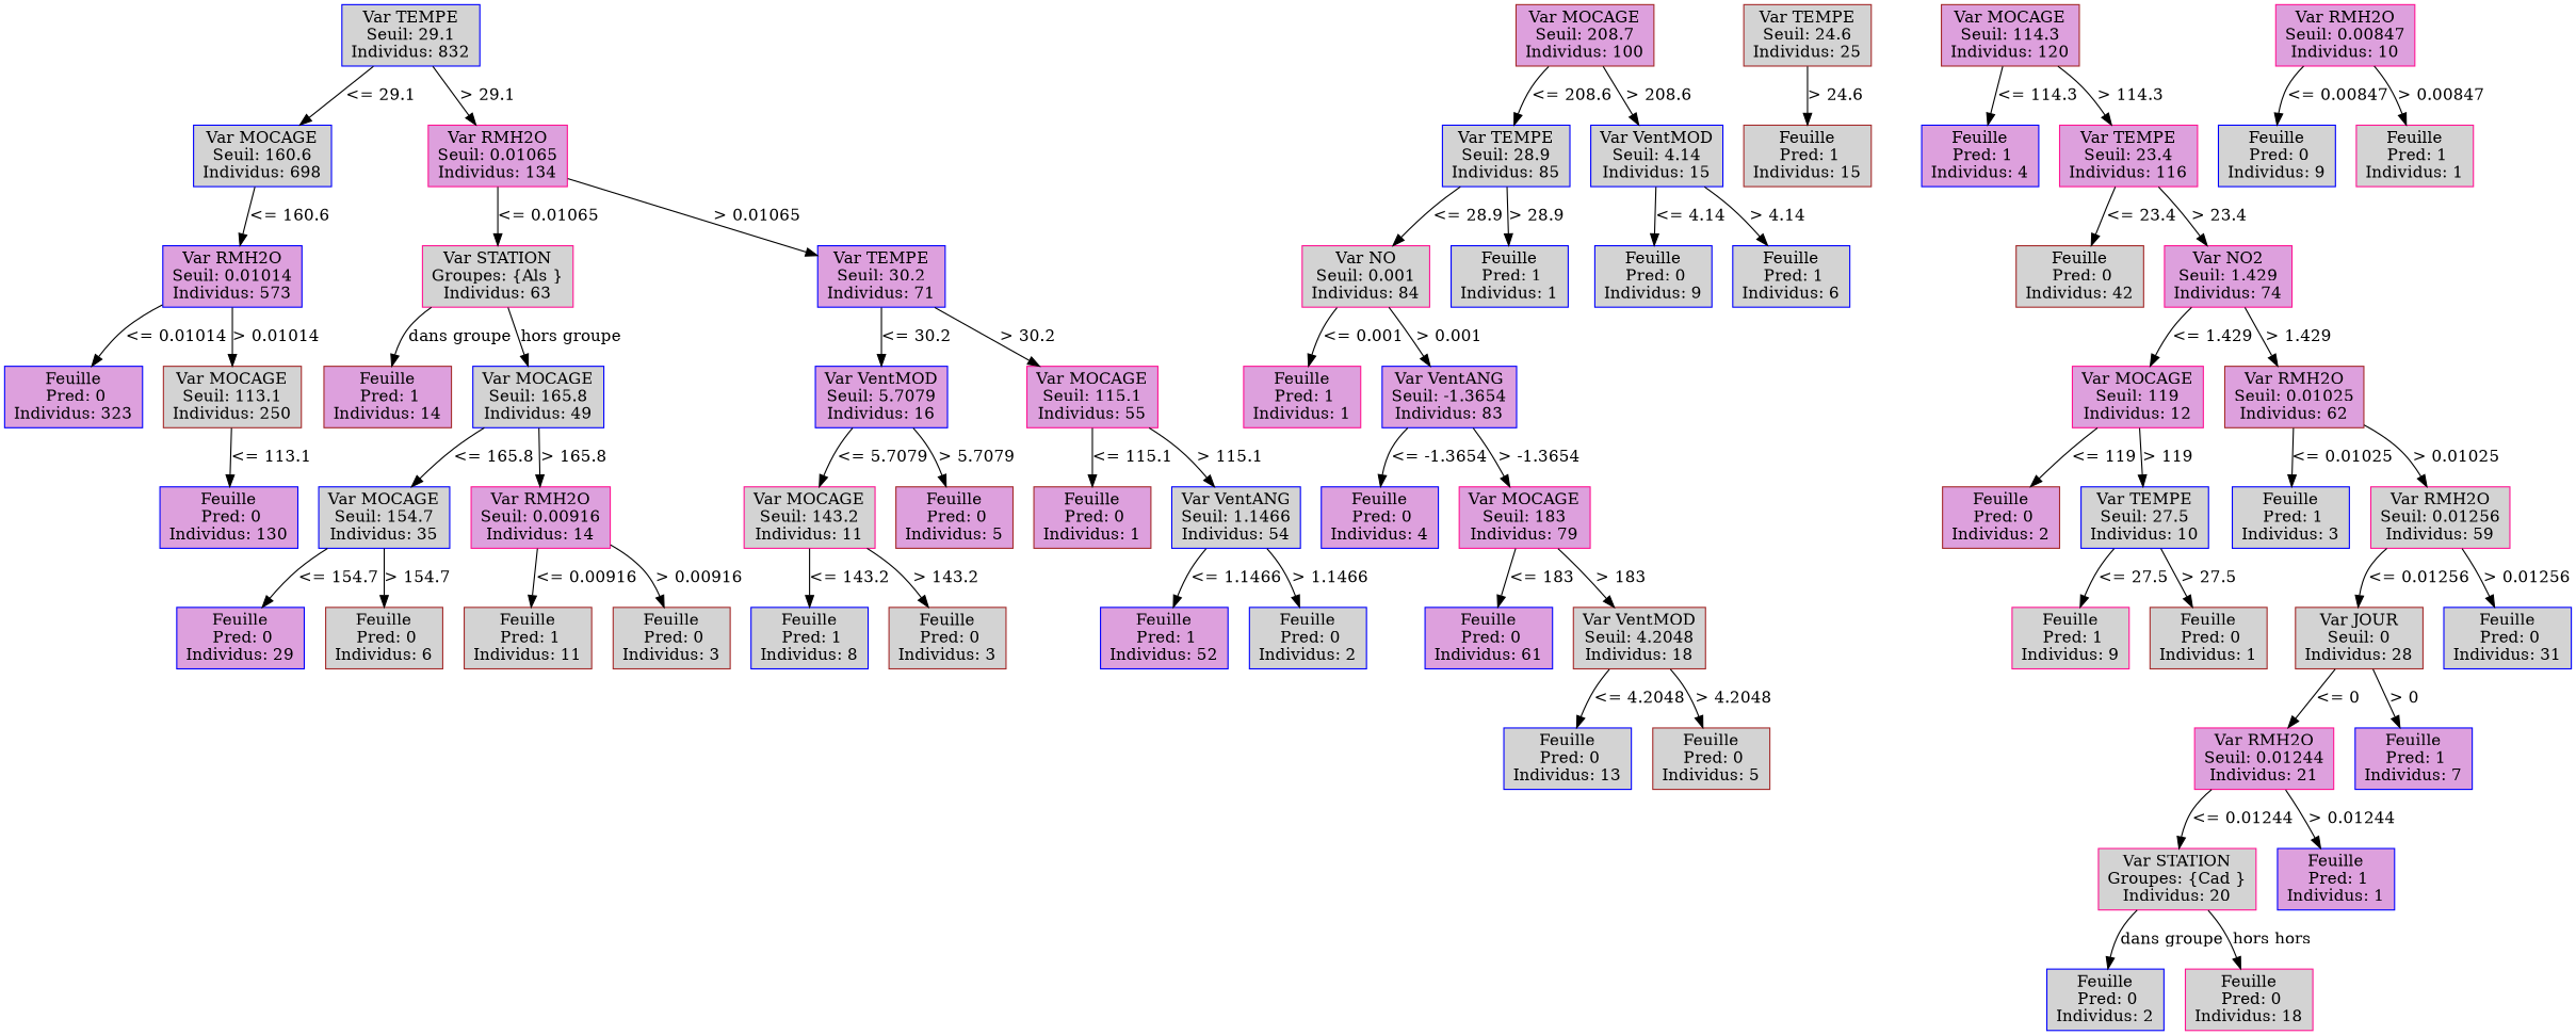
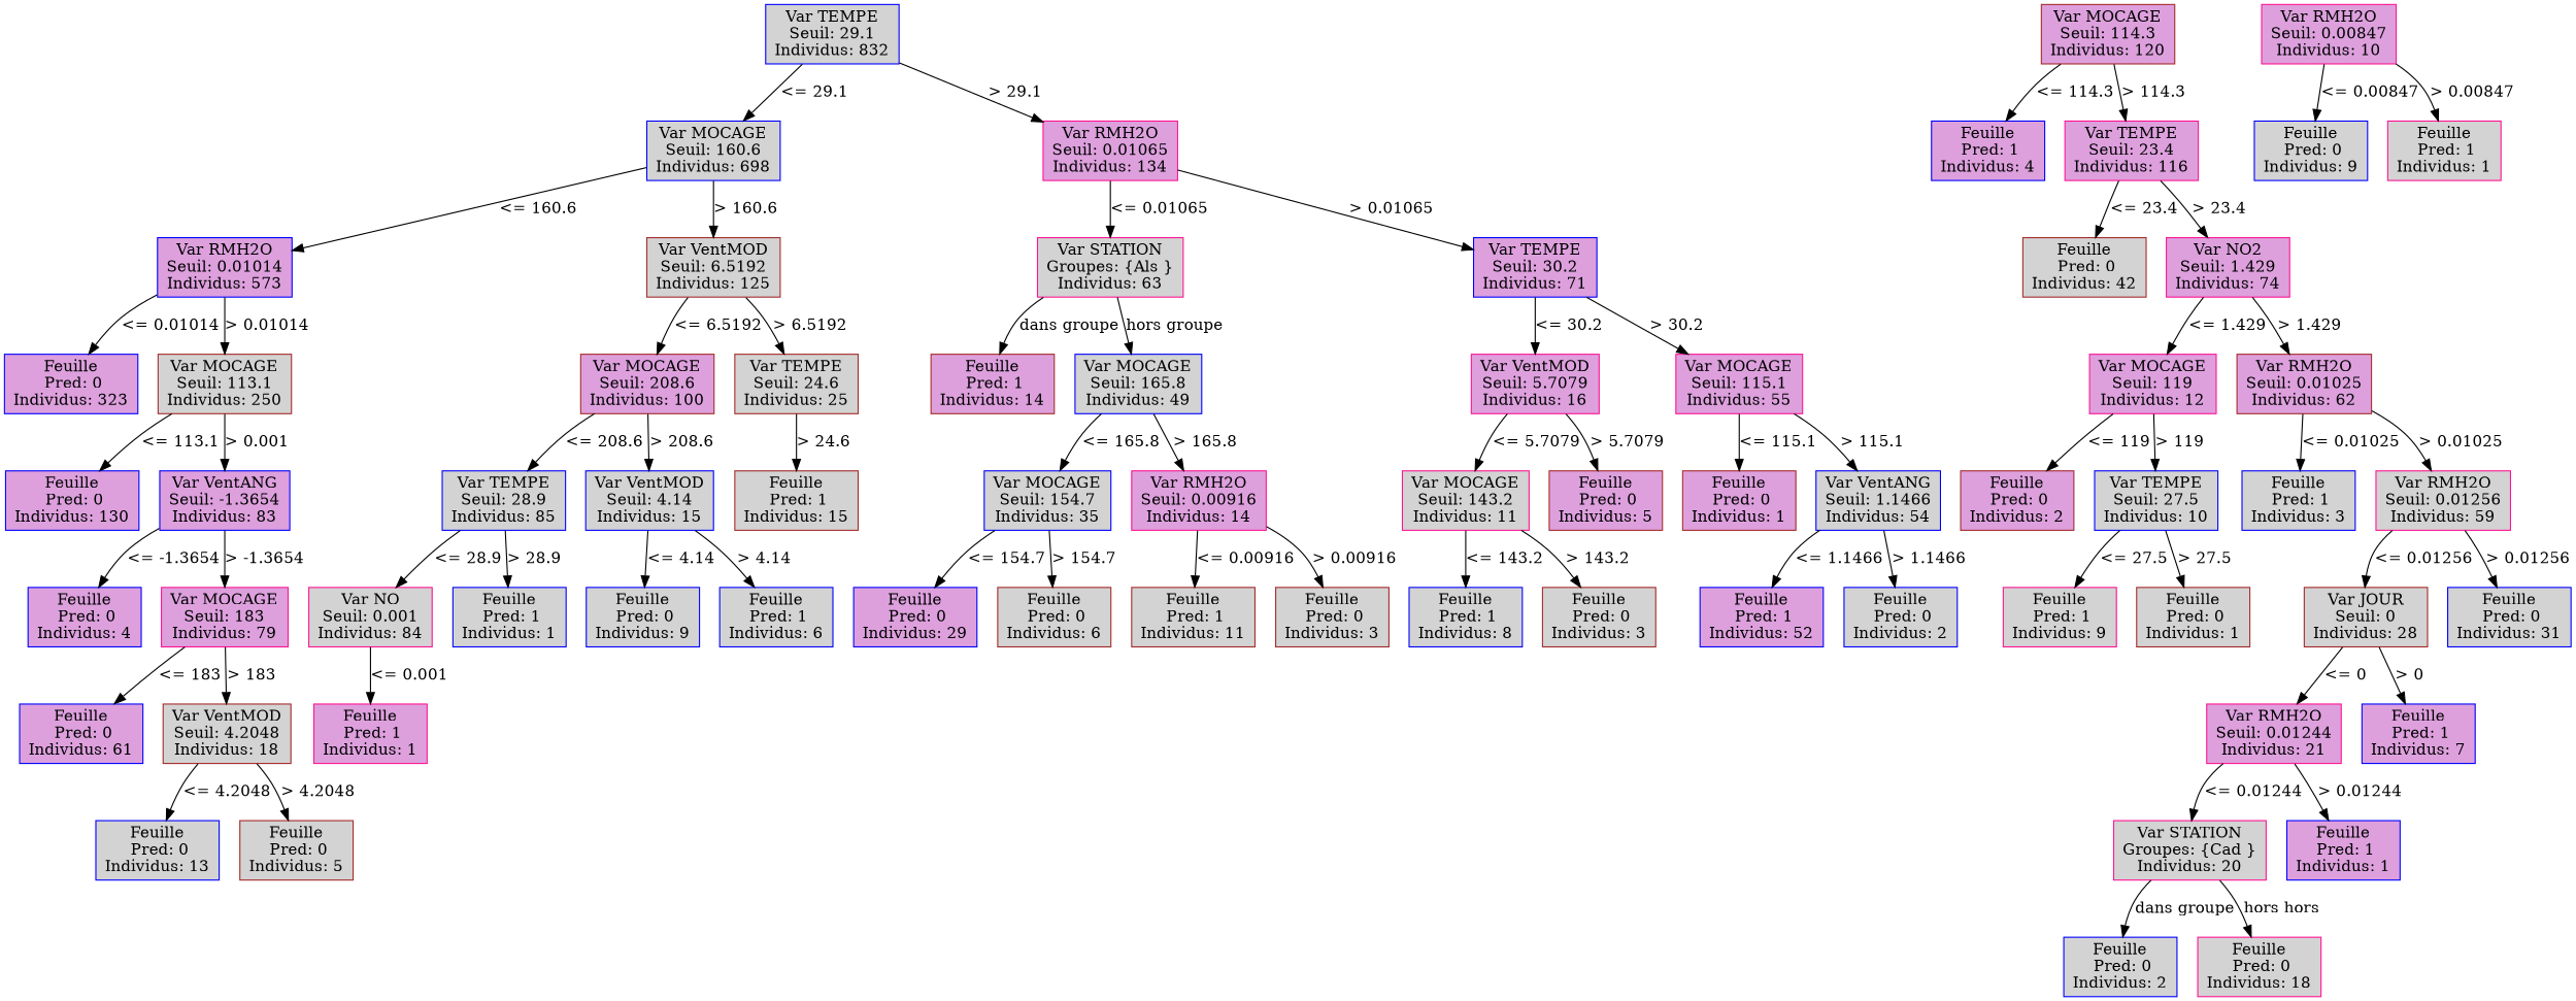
  digraph {
    node [color=blue fillcolor=lightgrey shape=box style=filled]
    n1 [label="Var TEMPE\nSeuil: 29.1\nIndividus: 832"]
    n2 [label="Var MOCAGE\nSeuil: 160.6\nIndividus: 698"]
    n3 [color=deeppink fillcolor=plum label="Var RMH2O\nSeuil: 0.01065\nIndividus: 134"]
    n4 [fillcolor=plum label="Var RMH2O\nSeuil: 0.01014\nIndividus: 573"]
+   n5 [color=brown label="Var VentMOD\nSeuil: 6.5192\nIndividus: 125"]
    n6 [color=deeppink label="Var STATION\nGroupes: {Als }\nIndividus: 63"]
    n7 [fillcolor=plum label="Var TEMPE\nSeuil: 30.2\nIndividus: 71"]
    n8 [fillcolor=plum label="Feuille\n Pred: 0\nIndividus: 323"]
    n9 [color=brown label="Var MOCAGE\nSeuil: 113.1\nIndividus: 250"]
-   n10 [color=brown fillcolor=plum label="Var MOCAGE\nSeuil: 208.7\nIndividus: 100"]
+   n10 [color=brown fillcolor=plum label="Var MOCAGE\nSeuil: 208.6\nIndividus: 100"]
    n11 [color=brown label="Var TEMPE\nSeuil: 24.6\nIndividus: 25"]
    n12 [fillcolor=plum label="Feuille\n Pred: 0\nIndividus: 130"]
    n13 [color=brown fillcolor=plum label="Var MOCAGE\nSeuil: 114.3\nIndividus: 120"]
    n14 [fillcolor=plum label="Feuille\n Pred: 1\nIndividus: 4"]
    n15 [color=deeppink fillcolor=plum label="Var TEMPE\nSeuil: 23.4\nIndividus: 116"]
    n16 [color=brown label="Feuille\n Pred: 0\nIndividus: 42"]
    n17 [color=deeppink fillcolor=plum label="Var NO2\nSeuil: 1.429\nIndividus: 74"]
    n18 [color=deeppink fillcolor=plum label="Var MOCAGE\nSeuil: 119\nIndividus: 12"]
    n19 [color=brown fillcolor=plum label="Var RMH2O\nSeuil: 0.01025\nIndividus: 62"]
    n20 [color=brown fillcolor=plum label="Feuille\n Pred: 0\nIndividus: 2"]
    n21 [label="Var TEMPE\nSeuil: 27.5\nIndividus: 10"]
    n22 [label="Feuille\n Pred: 1\nIndividus: 3"]
    n23 [color=deeppink label="Var RMH2O\nSeuil: 0.01256\nIndividus: 59"]
    n24 [color=deeppink label="Feuille\n Pred: 1\nIndividus: 9"]
    n25 [color=brown label="Feuille\n Pred: 0\nIndividus: 1"]
    n26 [color=brown label="Var JOUR\nSeuil: 0\nIndividus: 28"]
    n27 [label="Feuille\n Pred: 0\nIndividus: 31"]
    n28 [color=deeppink fillcolor=plum label="Var RMH2O\nSeuil: 0.01244\nIndividus: 21"]
    n29 [fillcolor=plum label="Feuille\n Pred: 1\nIndividus: 7"]
    n30 [color=deeppink label="Var STATION\nGroupes: {Cad }\nIndividus: 20"]
    n31 [fillcolor=plum label="Feuille\n Pred: 1\nIndividus: 1"]
    n32 [label="Feuille\n Pred: 0\nIndividus: 2"]
    n33 [color=deeppink label="Feuille\n Pred: 0\nIndividus: 18"]
    n34 [label="Var TEMPE\nSeuil: 28.9\nIndividus: 85"]
    n35 [label="Var VentMOD\nSeuil: 4.14\nIndividus: 15"]
    n36 [color=brown label="Feuille\n Pred: 1\nIndividus: 15"]
    n37 [color=deeppink label="Var NO\nSeuil: 0.001\nIndividus: 84"]
    n38 [label="Feuille\n Pred: 1\nIndividus: 1"]
    n39 [label="Feuille\n Pred: 0\nIndividus: 9"]
    n40 [label="Feuille\n Pred: 1\nIndividus: 6"]
    n41 [color=deeppink fillcolor=plum label="Feuille\n Pred: 1\nIndividus: 1"]
    n42 [fillcolor=plum label="Var VentANG\nSeuil: -1.3654\nIndividus: 83"]
    n43 [fillcolor=plum label="Feuille\n Pred: 0\nIndividus: 4"]
    n44 [color=deeppink fillcolor=plum label="Var MOCAGE\nSeuil: 183\nIndividus: 79"]
    n45 [fillcolor=plum label="Feuille\n Pred: 0\nIndividus: 61"]
    n46 [color=brown label="Var VentMOD\nSeuil: 4.2048\nIndividus: 18"]
    n47 [label="Feuille\n Pred: 0\nIndividus: 13"]
    n48 [color=brown label="Feuille\n Pred: 0\nIndividus: 5"]
    n49 [color=deeppink fillcolor=plum label="Var RMH2O\nSeuil: 0.00847\nIndividus: 10"]
    n50 [label="Feuille\n Pred: 0\nIndividus: 9"]
    n51 [color=deeppink label="Feuille\n Pred: 1\nIndividus: 1"]
    n52 [color=brown fillcolor=plum label="Feuille\n Pred: 1\nIndividus: 14"]
    n53 [label="Var MOCAGE\nSeuil: 165.8\nIndividus: 49"]
-   n54 [fillcolor=plum label="Var VentMOD\nSeuil: 5.7079\nIndividus: 16"]
+   n54 [color=deeppink fillcolor=plum label="Var VentMOD\nSeuil: 5.7079\nIndividus: 16"]
    n55 [color=deeppink fillcolor=plum label="Var MOCAGE\nSeuil: 115.1\nIndividus: 55"]
    n56 [label="Var MOCAGE\nSeuil: 154.7\nIndividus: 35"]
    n57 [color=deeppink fillcolor=plum label="Var RMH2O\nSeuil: 0.00916\nIndividus: 14"]
    n58 [fillcolor=plum label="Feuille\n Pred: 0\nIndividus: 29"]
    n59 [color=brown label="Feuille\n Pred: 0\nIndividus: 6"]
    n60 [color=brown label="Feuille\n Pred: 1\nIndividus: 11"]
    n61 [color=brown label="Feuille\n Pred: 0\nIndividus: 3"]
    n62 [color=deeppink label="Var MOCAGE\nSeuil: 143.2\nIndividus: 11"]
    n63 [color=brown fillcolor=plum label="Feuille\n Pred: 0\nIndividus: 5"]
    n64 [color=brown fillcolor=plum label="Feuille\n Pred: 0\nIndividus: 1"]
    n65 [label="Var VentANG\nSeuil: 1.1466\nIndividus: 54"]
    n66 [label="Feuille\n Pred: 1\nIndividus: 8"]
    n67 [color=brown label="Feuille\n Pred: 0\nIndividus: 3"]
    n68 [fillcolor=plum label="Feuille\n Pred: 1\nIndividus: 52"]
    n69 [label="Feuille\n Pred: 0\nIndividus: 2"]
    n1 -> n2 [label="<= 29.1"]
    n1 -> n3 [label="> 29.1"]
    n2 -> n4 [label="<= 160.6"]
+   n2 -> n5 [label="> 160.6"]
    n3 -> n6 [label="<= 0.01065"]
    n3 -> n7 [label="> 0.01065"]
    n4 -> n8 [label="<= 0.01014"]
    n4 -> n9 [label="> 0.01014"]
+   n5 -> n10 [label="<= 6.5192"]
+   n5 -> n11 [label="> 6.5192"]
    n6 -> n52 [label="dans groupe"]
    n6 -> n53 [label="hors groupe"]
    n7 -> n54 [label="<= 30.2"]
    n7 -> n55 [label="> 30.2"]
    n9 -> n12 [label="<= 113.1"]
    n10 -> n34 [label="<= 208.6"]
    n10 -> n35 [label="> 208.6"]
    n11 -> n36 [label="> 24.6"]
    n13 -> n14 [label="<= 114.3"]
    n13 -> n15 [label="> 114.3"]
    n15 -> n16 [label="<= 23.4"]
    n15 -> n17 [label="> 23.4"]
    n17 -> n18 [label="<= 1.429"]
    n17 -> n19 [label="> 1.429"]
    n18 -> n20 [label="<= 119"]
    n18 -> n21 [label="> 119"]
    n19 -> n22 [label="<= 0.01025"]
    n19 -> n23 [label="> 0.01025"]
    n21 -> n24 [label="<= 27.5"]
    n21 -> n25 [label="> 27.5"]
    n23 -> n26 [label="<= 0.01256"]
    n23 -> n27 [label="> 0.01256"]
    n26 -> n28 [label="<= 0"]
    n26 -> n29 [label="> 0"]
    n28 -> n30 [label="<= 0.01244"]
    n28 -> n31 [label="> 0.01244"]
    n30 -> n32 [label="dans groupe"]
    n30 -> n33 [label="hors hors"]
    n34 -> n37 [label="<= 28.9"]
    n34 -> n38 [label="> 28.9"]
    n35 -> n39 [label="<= 4.14"]
    n35 -> n40 [label="> 4.14"]
    n37 -> n41 [label="<= 0.001"]
-   n37 -> n42 [label="> 0.001"]
+   n9 -> n42 [label="> 0.001"]
    n42 -> n43 [label="<= -1.3654"]
    n42 -> n44 [label="> -1.3654"]
    n44 -> n45 [label="<= 183"]
    n44 -> n46 [label="> 183"]
    n46 -> n47 [label="<= 4.2048"]
    n46 -> n48 [label="> 4.2048"]
    n49 -> n50 [label="<= 0.00847"]
    n49 -> n51 [label="> 0.00847"]
    n53 -> n56 [label="<= 165.8"]
    n53 -> n57 [label="> 165.8"]
    n54 -> n62 [label="<= 5.7079"]
    n54 -> n63 [label="> 5.7079"]
    n55 -> n64 [label="<= 115.1"]
    n55 -> n65 [label="> 115.1"]
    n56 -> n58 [label="<= 154.7"]
    n56 -> n59 [label="> 154.7"]
    n57 -> n60 [label="<= 0.00916"]
    n57 -> n61 [label="> 0.00916"]
    n62 -> n66 [label="<= 143.2"]
    n62 -> n67 [label="> 143.2"]
    n65 -> n68 [label="<= 1.1466"]
    n65 -> n69 [label="> 1.1466"]
  }
